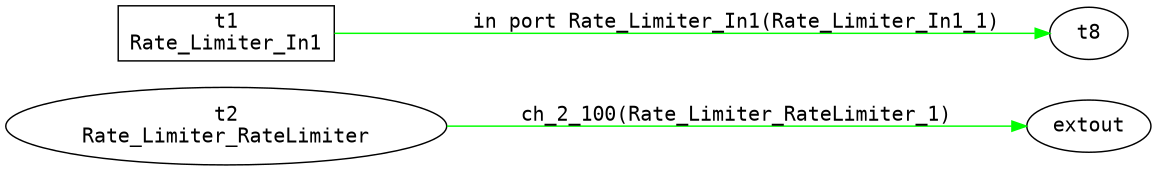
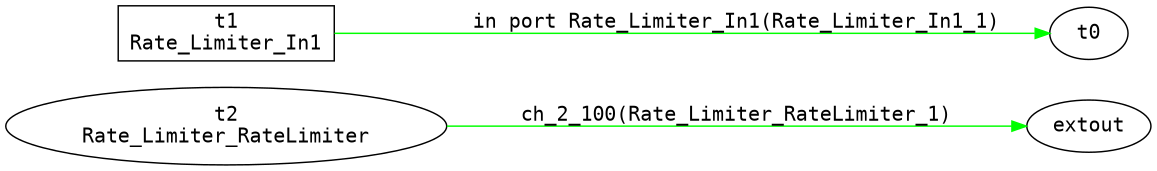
  digraph {
    fontname="DejaVu Sans Mono"
    rankdir=LR
    node [fontname="DejaVu Sans Mono"]
    edge [color=green fontname="DejaVu Sans Mono"]
    n1 [label="t2\nRate_Limiter_RateLimiter"]
    n2 [label=extout]
    n3 [label="t1\nRate_Limiter_In1" shape=box]
-   t0 [label=t8]
+   t0
    n1 -> n2 [label="ch_2_100(Rate_Limiter_RateLimiter_1)"]
    n3 -> t0 [label="in port Rate_Limiter_In1(Rate_Limiter_In1_1)"]
  }
